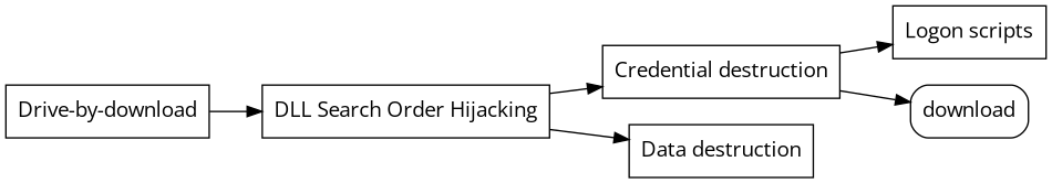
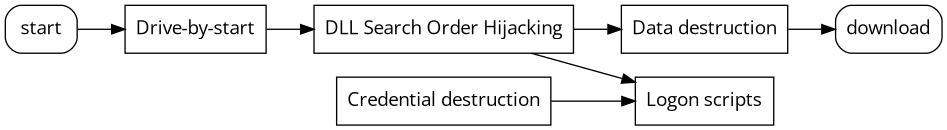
  digraph {
    fontname="Open Sans"
    rankdir=LR
    node [fontname="Open Sans" shape=box]
    edge [fontname="Open Sans"]
-   n2 [label="Drive-by-download"]
+   n1 [label=start style=rounded]
+   n2 [label="Drive-by-start"]
    n3 [label="DLL Search Order Hijacking"]
    n4 [label="Credential destruction"]
    n5 [label="Data destruction"]
    n6 [label="Logon scripts"]
    n7 [label=download style=rounded]
+   n1 -> n2
    n2 -> n3
-   n3 -> n4
+   n3 -> n6
    n3 -> n5
    n4 -> n6
-   n4 -> n7
+   n5 -> n7
  }
